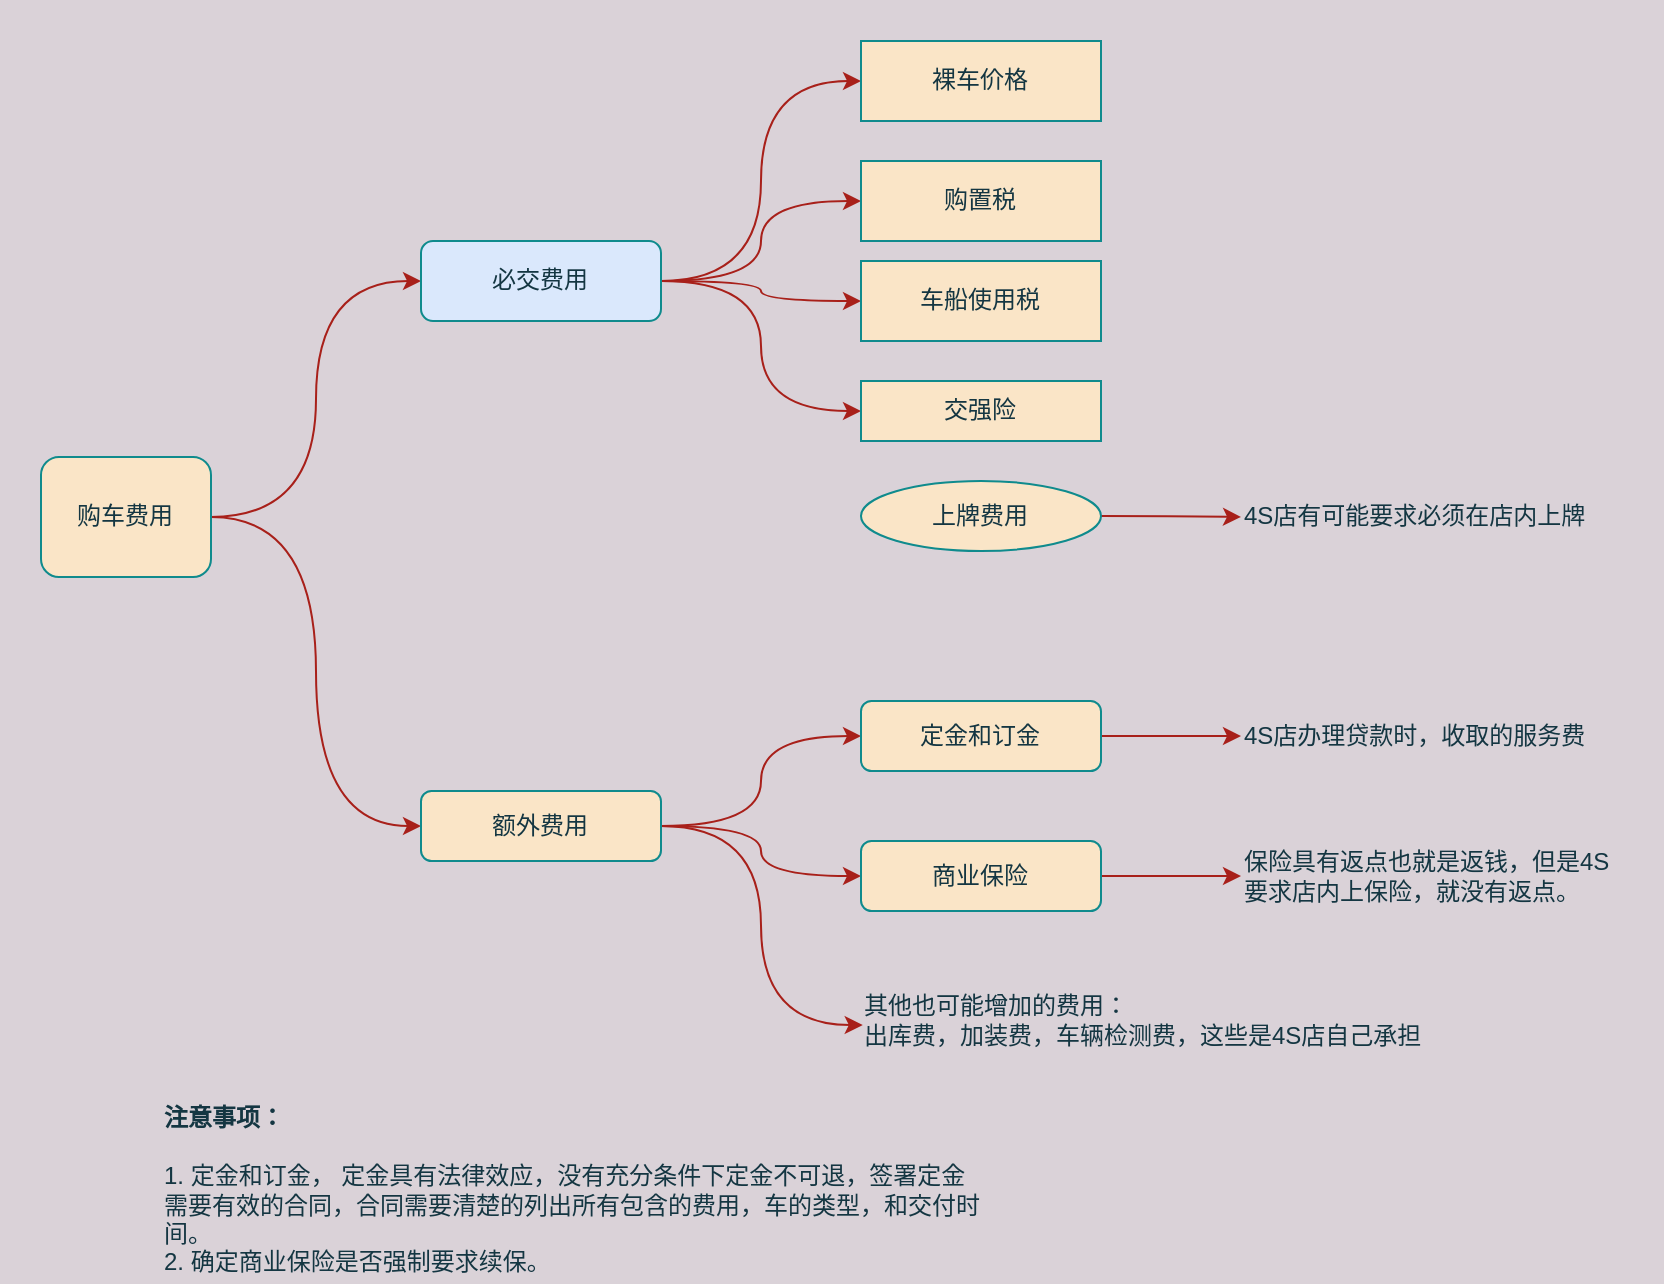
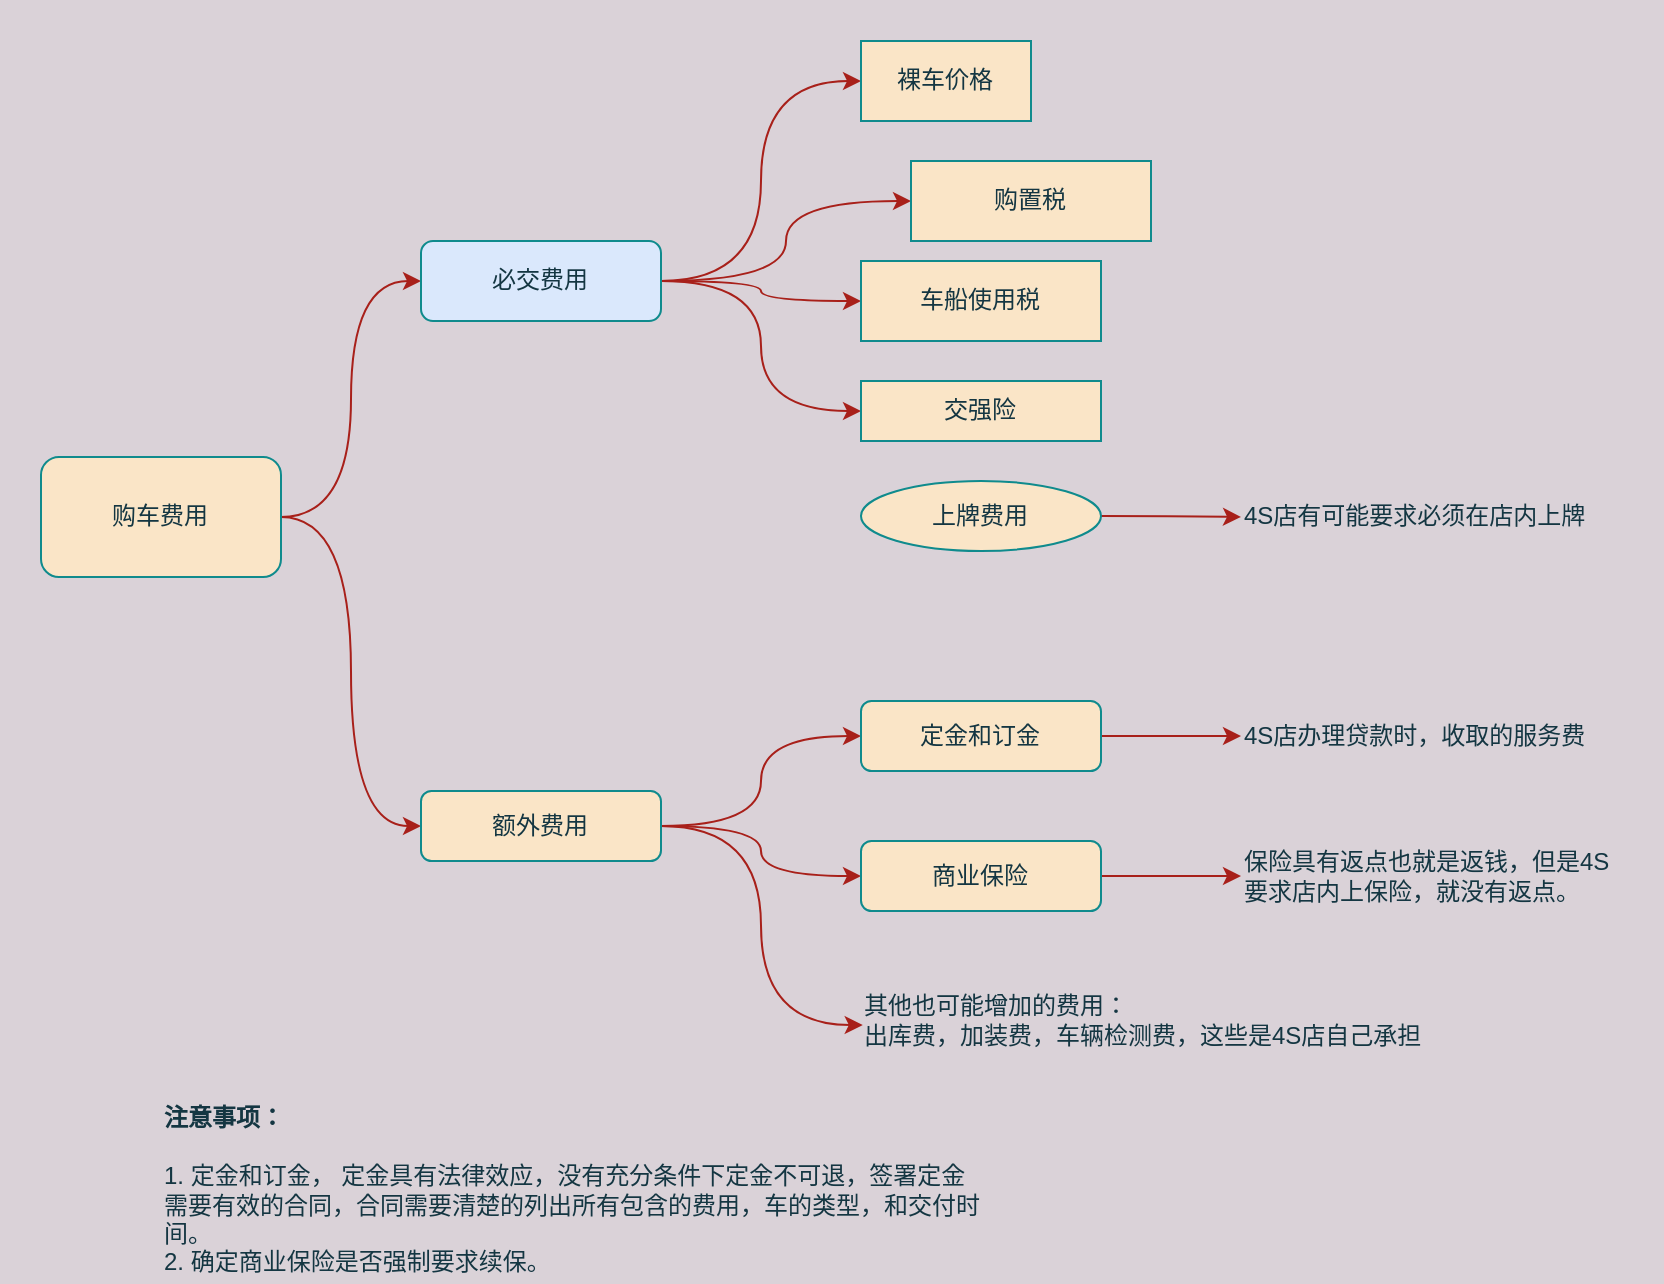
  <mxCell id="0" />
  <mxCell id="1" parent="0" />
  <mxCell id="2" style="edgeStyle=orthogonalEdgeStyle;rounded=0;orthogonalLoop=1;jettySize=auto;html=1;entryX=0;entryY=0.5;entryDx=0;entryDy=0;curved=1;labelBackgroundColor=#DAD2D8;strokeColor=#A8201A;fontColor=#143642;" edge="1" parent="1" source="4" target="9"><mxGeometry relative="1" as="geometry" /></mxCell>
  <mxCell id="3" style="edgeStyle=orthogonalEdgeStyle;curved=1;rounded=0;orthogonalLoop=1;jettySize=auto;html=1;entryX=0;entryY=0.5;entryDx=0;entryDy=0;labelBackgroundColor=#DAD2D8;strokeColor=#A8201A;fontColor=#143642;" edge="1" parent="1" source="4" target="19"><mxGeometry relative="1" as="geometry" /></mxCell>
- <mxCell id="4" value="购车费用" style="rounded=1;whiteSpace=wrap;html=1;fillColor=#FAE5C7;strokeColor=#0F8B8D;fontColor=#143642;" vertex="1" parent="1"><mxGeometry x="20" y="228" width="85" height="60" as="geometry" /></mxCell>
+ <mxCell id="4" value="购车费用" style="rounded=1;whiteSpace=wrap;html=1;fillColor=#FAE5C7;strokeColor=#0F8B8D;fontColor=#143642;" vertex="1" parent="1"><mxGeometry x="20" y="228" width="120" height="60" as="geometry" /></mxCell>
  <mxCell id="5" style="edgeStyle=orthogonalEdgeStyle;curved=1;rounded=0;orthogonalLoop=1;jettySize=auto;html=1;entryX=0;entryY=0.5;entryDx=0;entryDy=0;labelBackgroundColor=#DAD2D8;strokeColor=#A8201A;fontColor=#143642;" edge="1" parent="1" source="9" target="10"><mxGeometry relative="1" as="geometry" /></mxCell>
  <mxCell id="6" style="edgeStyle=orthogonalEdgeStyle;curved=1;rounded=0;orthogonalLoop=1;jettySize=auto;html=1;entryX=0;entryY=0.5;entryDx=0;entryDy=0;labelBackgroundColor=#DAD2D8;strokeColor=#A8201A;fontColor=#143642;" edge="1" parent="1" source="9" target="11"><mxGeometry relative="1" as="geometry" /></mxCell>
  <mxCell id="7" style="edgeStyle=orthogonalEdgeStyle;curved=1;rounded=0;orthogonalLoop=1;jettySize=auto;html=1;entryX=0;entryY=0.5;entryDx=0;entryDy=0;labelBackgroundColor=#DAD2D8;strokeColor=#A8201A;fontColor=#143642;" edge="1" parent="1" source="9" target="12"><mxGeometry relative="1" as="geometry" /></mxCell>
  <mxCell id="8" style="edgeStyle=orthogonalEdgeStyle;curved=1;rounded=0;orthogonalLoop=1;jettySize=auto;html=1;entryX=0;entryY=0.5;entryDx=0;entryDy=0;labelBackgroundColor=#DAD2D8;strokeColor=#A8201A;fontColor=#143642;" edge="1" parent="1" source="9" target="13"><mxGeometry relative="1" as="geometry" /></mxCell>
  <mxCell id="9" value="必交费用" style="rounded=1;whiteSpace=wrap;html=1;fillColor=#dae8fc;strokeColor=#0F8B8D;fontColor=#143642;" vertex="1" parent="1"><mxGeometry x="210" y="120" width="120" height="40" as="geometry" /></mxCell>
- <mxCell id="10" value="&lt;span&gt;裸车价格&lt;/span&gt;" style="rounded=0;whiteSpace=wrap;html=1;fillColor=#FAE5C7;strokeColor=#0F8B8D;fontColor=#143642;" vertex="1" parent="1"><mxGeometry x="430" y="20" width="120" height="40" as="geometry" /></mxCell>
- <mxCell id="11" value="购置税" style="rounded=0;whiteSpace=wrap;html=1;fillColor=#FAE5C7;strokeColor=#0F8B8D;fontColor=#143642;" vertex="1" parent="1"><mxGeometry x="430" y="80" width="120" height="40" as="geometry" /></mxCell>
+ <mxCell id="10" value="&lt;span&gt;裸车价格&lt;/span&gt;" style="rounded=0;whiteSpace=wrap;html=1;fillColor=#FAE5C7;strokeColor=#0F8B8D;fontColor=#143642;" vertex="1" parent="1"><mxGeometry x="430" y="20" width="85" height="40" as="geometry" /></mxCell>
+ <mxCell id="11" value="购置税" style="rounded=0;whiteSpace=wrap;html=1;fillColor=#FAE5C7;strokeColor=#0F8B8D;fontColor=#143642;" vertex="1" parent="1"><mxGeometry x="455" y="80" width="120" height="40" as="geometry" /></mxCell>
  <mxCell id="12" value="车船使用税" style="rounded=0;whiteSpace=wrap;html=1;fillColor=#FAE5C7;strokeColor=#0F8B8D;fontColor=#143642;" vertex="1" parent="1"><mxGeometry x="430" y="130" width="120" height="40" as="geometry" /></mxCell>
  <mxCell id="13" value="交强险" style="rounded=0;whiteSpace=wrap;html=1;fillColor=#FAE5C7;strokeColor=#0F8B8D;fontColor=#143642;" vertex="1" parent="1"><mxGeometry x="430" y="190" width="120" height="30" as="geometry" /></mxCell>
  <mxCell id="14" style="edgeStyle=orthogonalEdgeStyle;curved=1;rounded=0;orthogonalLoop=1;jettySize=auto;html=1;entryX=0;entryY=0.5;entryDx=0;entryDy=0;labelBackgroundColor=#DAD2D8;strokeColor=#A8201A;fontColor=#143642;" edge="1" parent="1" source="15" target="25"><mxGeometry relative="1" as="geometry" /></mxCell>
  <mxCell id="15" value="上牌费用" style="ellipse;whiteSpace=wrap;html=1;fillColor=#FAE5C7;strokeColor=#0F8B8D;fontColor=#143642;" vertex="1" parent="1"><mxGeometry x="430" y="240" width="120" height="35" as="geometry" /></mxCell>
  <mxCell id="16" style="edgeStyle=orthogonalEdgeStyle;curved=1;rounded=0;orthogonalLoop=1;jettySize=auto;html=1;entryX=0;entryY=0.5;entryDx=0;entryDy=0;labelBackgroundColor=#DAD2D8;strokeColor=#A8201A;fontColor=#143642;" edge="1" parent="1" source="19" target="21"><mxGeometry relative="1" as="geometry" /></mxCell>
  <mxCell id="17" style="edgeStyle=orthogonalEdgeStyle;curved=1;rounded=0;orthogonalLoop=1;jettySize=auto;html=1;labelBackgroundColor=#DAD2D8;strokeColor=#A8201A;fontColor=#143642;" edge="1" parent="1" source="19" target="24"><mxGeometry relative="1" as="geometry" /></mxCell>
  <mxCell id="18" style="edgeStyle=orthogonalEdgeStyle;curved=1;rounded=0;orthogonalLoop=1;jettySize=auto;html=1;entryX=0.003;entryY=0.567;entryDx=0;entryDy=0;entryPerimeter=0;labelBackgroundColor=#DAD2D8;strokeColor=#A8201A;fontColor=#143642;" edge="1" parent="1" source="19" target="27"><mxGeometry relative="1" as="geometry" /></mxCell>
  <mxCell id="19" value="额外费用" style="rounded=1;whiteSpace=wrap;html=1;fillColor=#FAE5C7;strokeColor=#0F8B8D;fontColor=#143642;" vertex="1" parent="1"><mxGeometry x="210" y="395" width="120" height="35" as="geometry" /></mxCell>
  <mxCell id="20" style="edgeStyle=orthogonalEdgeStyle;curved=1;rounded=0;orthogonalLoop=1;jettySize=auto;html=1;entryX=0;entryY=0.5;entryDx=0;entryDy=0;labelBackgroundColor=#DAD2D8;strokeColor=#A8201A;fontColor=#143642;" edge="1" parent="1" source="21" target="22"><mxGeometry relative="1" as="geometry" /></mxCell>
  <mxCell id="21" value="定金和订金" style="rounded=1;whiteSpace=wrap;html=1;fillColor=#FAE5C7;strokeColor=#0F8B8D;fontColor=#143642;" vertex="1" parent="1"><mxGeometry x="430" y="350" width="120" height="35" as="geometry" /></mxCell>
  <mxCell id="22" value="4S店办理贷款时，收取的服务费" style="text;html=1;strokeColor=none;fillColor=none;align=left;verticalAlign=middle;whiteSpace=wrap;rounded=0;fontColor=#143642;" vertex="1" parent="1"><mxGeometry x="620" y="357.5" width="190" height="20" as="geometry" /></mxCell>
  <mxCell id="23" style="edgeStyle=orthogonalEdgeStyle;curved=1;rounded=0;orthogonalLoop=1;jettySize=auto;html=1;entryX=0;entryY=0.5;entryDx=0;entryDy=0;labelBackgroundColor=#DAD2D8;strokeColor=#A8201A;fontColor=#143642;" edge="1" parent="1" source="24" target="26"><mxGeometry relative="1" as="geometry" /></mxCell>
  <mxCell id="24" value="商业保险" style="rounded=1;whiteSpace=wrap;html=1;fillColor=#FAE5C7;strokeColor=#0F8B8D;fontColor=#143642;" vertex="1" parent="1"><mxGeometry x="430" y="420" width="120" height="35" as="geometry" /></mxCell>
  <mxCell id="25" value="4S店有可能要求必须在店内上牌" style="text;html=1;strokeColor=none;fillColor=none;align=left;verticalAlign=middle;whiteSpace=wrap;rounded=0;fontColor=#143642;" vertex="1" parent="1"><mxGeometry x="620" y="248" width="190" height="20" as="geometry" /></mxCell>
  <mxCell id="26" value="保险具有返点也就是返钱，但是4S要求店内上保险，就没有返点。" style="text;html=1;strokeColor=none;fillColor=none;align=left;verticalAlign=middle;whiteSpace=wrap;rounded=0;fontColor=#143642;" vertex="1" parent="1"><mxGeometry x="620" y="427.5" width="190" height="20" as="geometry" /></mxCell>
  <mxCell id="27" value="&lt;span&gt;其他也可能增加的费用：&lt;br&gt;出库费，加装费，车辆检测费，这些是4S店自己承担&lt;/span&gt;" style="text;html=1;align=left;verticalAlign=middle;resizable=0;points=[];autosize=1;strokeColor=none;fontColor=#143642;" vertex="1" parent="1"><mxGeometry x="430" y="495" width="290" height="30" as="geometry" /></mxCell>
  <mxCell id="28" value="&lt;b&gt;注意事项：&lt;/b&gt;&lt;br&gt;&lt;br&gt;1. 定金和订金， 定金具有法律效应，没有充分条件下定金不可退，签署定金需要有效的合同，合同需要清楚的列出所有包含的费用，车的类型，和交付时间。&lt;br&gt;2. 确定商业保险是否强制要求续保。" style="text;html=1;strokeColor=none;fillColor=none;align=left;verticalAlign=middle;whiteSpace=wrap;rounded=0;sketch=0;fontColor=#143642;" vertex="1" parent="1"><mxGeometry x="80" y="570" width="410" height="50" as="geometry" /></mxCell>
